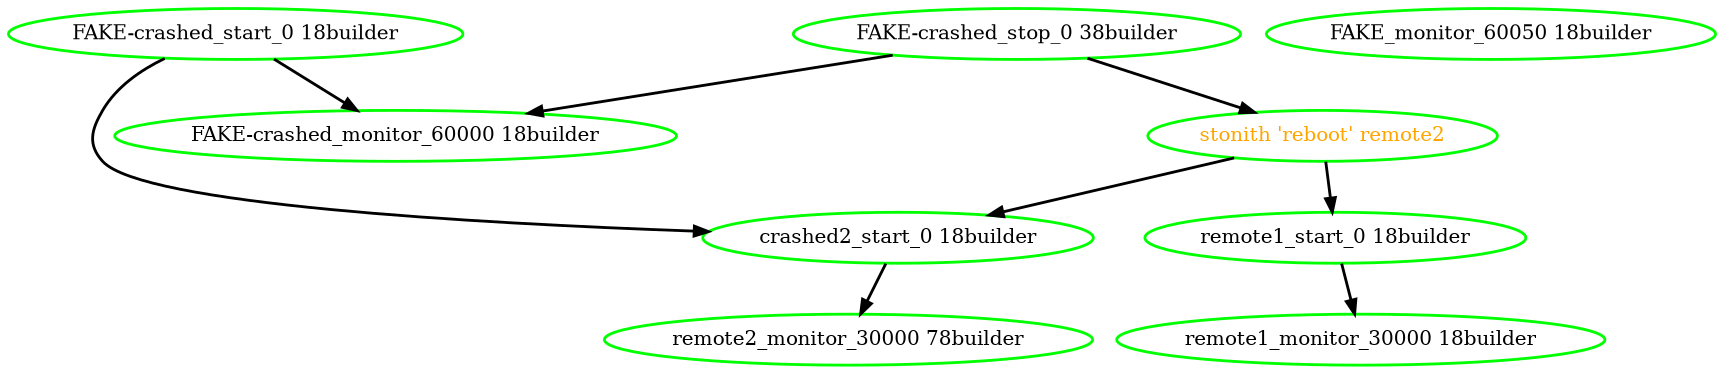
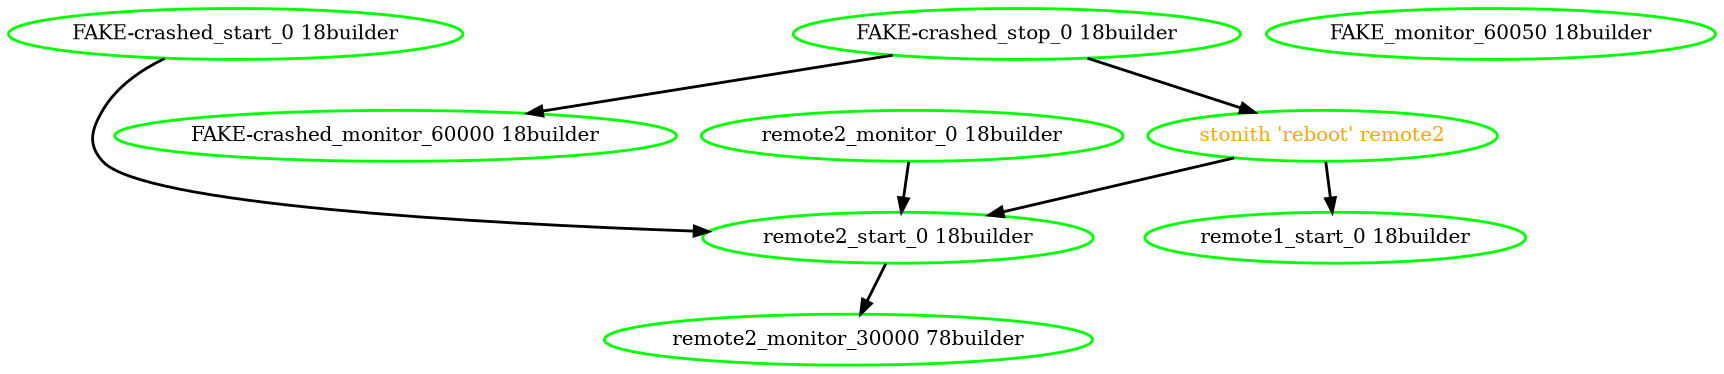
  digraph {
    fontname="DejaVu Serif"
    node [color=green fontcolor=black fontname="DejaVu Serif" style=bold]
    edge [fontname="DejaVu Serif" style=bold]
    "FAKE-crashed_start_0 18builder"
    "FAKE-crashed_monitor_60000 18builder"
-   "remote2_start_0 18builder" [label="crashed2_start_0 18builder"]
+   "remote2_start_0 18builder"
    n4 [label="remote2_monitor_30000 78builder"]
-   "FAKE-crashed_stop_0 18builder" [label="FAKE-crashed_stop_0 38builder"]
+   "FAKE-crashed_stop_0 18builder"
    "stonith 'reboot' remote2" [fontcolor=orange]
    "remote1_start_0 18builder"
-   "remote1_monitor_30000 18builder"
    n9 [label="FAKE_monitor_60050 18builder"]
-   "FAKE-crashed_start_0 18builder" -> "FAKE-crashed_monitor_60000 18builder"
+   "remote2_monitor_0 18builder"
    "FAKE-crashed_start_0 18builder" -> "remote2_start_0 18builder"
    "remote2_start_0 18builder" -> n4
    "FAKE-crashed_stop_0 18builder" -> "FAKE-crashed_monitor_60000 18builder"
    "FAKE-crashed_stop_0 18builder" -> "stonith 'reboot' remote2"
    "stonith 'reboot' remote2" -> "remote2_start_0 18builder"
    "stonith 'reboot' remote2" -> "remote1_start_0 18builder"
-   "remote1_start_0 18builder" -> "remote1_monitor_30000 18builder"
+   "remote2_monitor_0 18builder" -> "remote2_start_0 18builder"
  }
